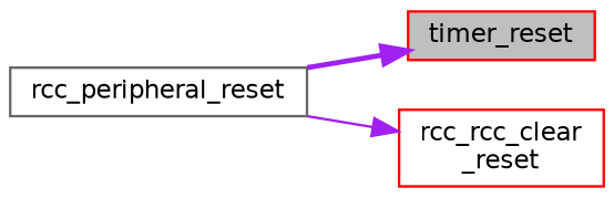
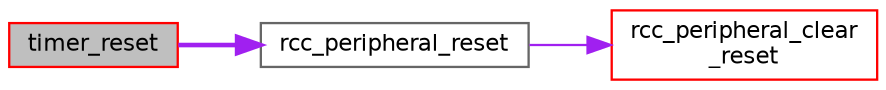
  digraph {
    rankdir=LR
    node [color=red fillcolor=white fontname=Helvetica fontsize=10 shape=record style=filled]
    edge [color=purple fontname=Helvetica fontsize=10 labelfontname=Helvetica labelfontsize=10]
    n1 [fillcolor=grey75 fontcolor=black height=0.2 label=timer_reset width=0.4]
    n2 [color=gray40 height=0.2 label=rcc_peripheral_reset width=0.4]
-   n3 [height=0.2 label="rcc_rcc_clear\l_reset" width=0.4]
-   n2 -> n1 [style=bold]
+   n3 [height=0.2 label="rcc_peripheral_clear\l_reset" width=0.4]
+   n1 -> n2 [style=bold]
    n2 -> n3 [style=solid]
  }
